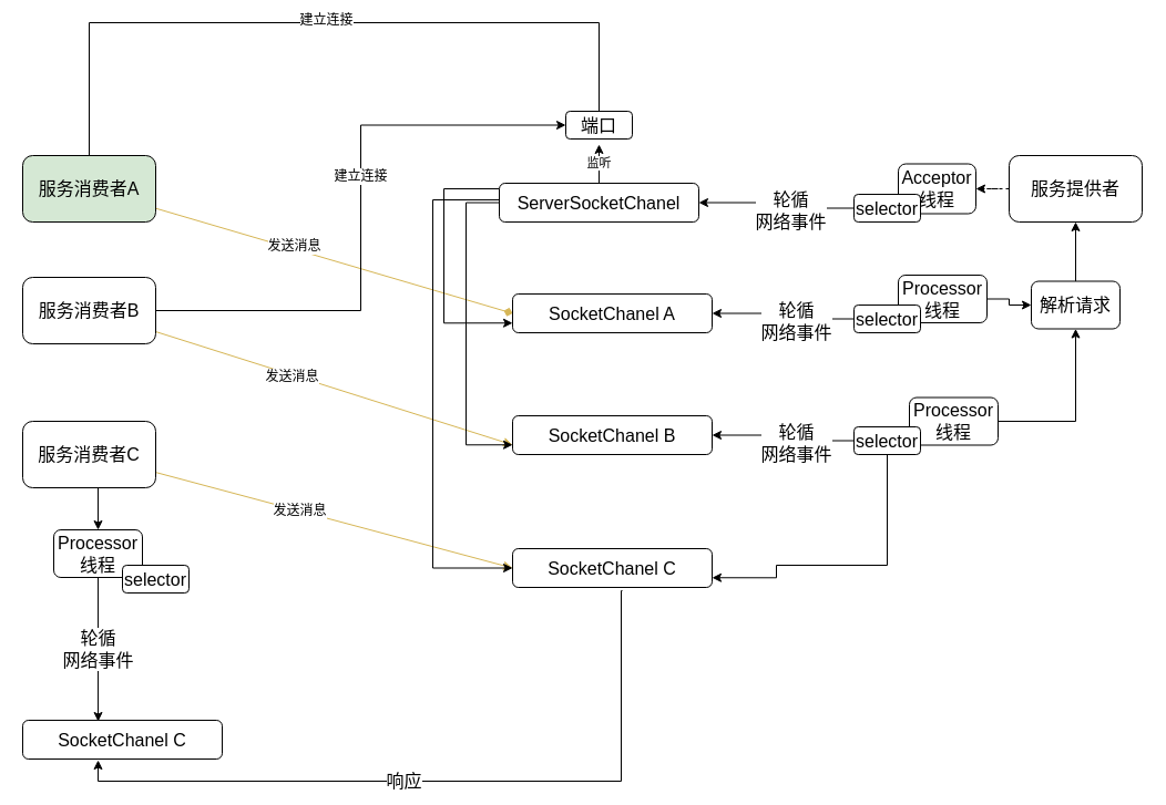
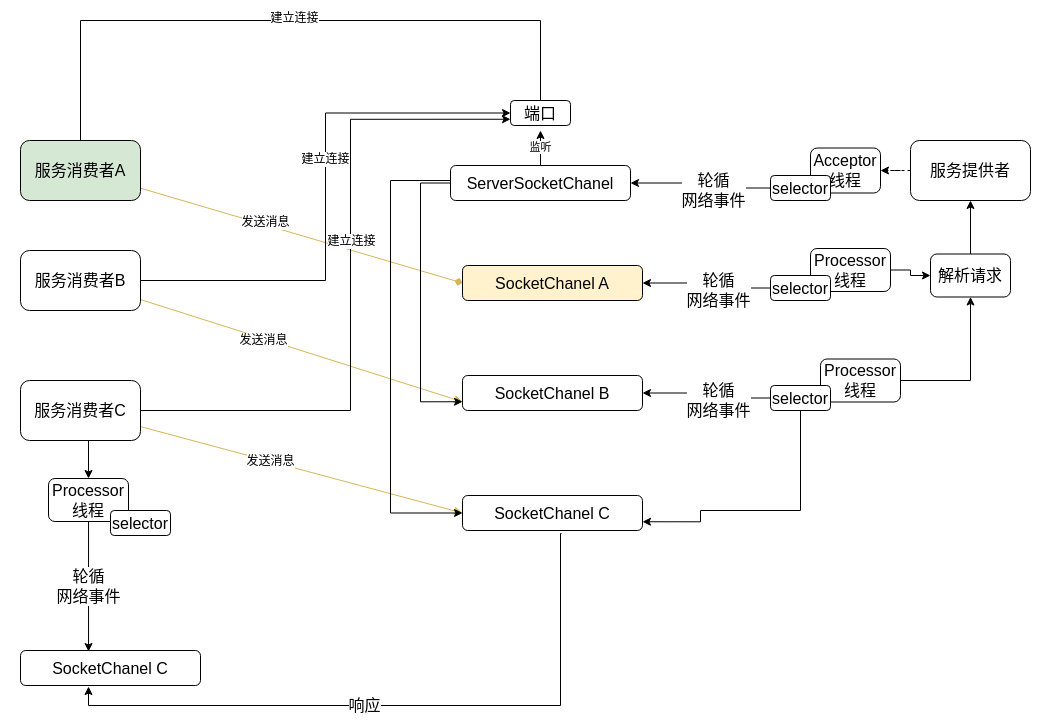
  <mxCell id="0" />
  <mxCell id="1" parent="0" />
  <mxCell id="2" value="&lt;font style=&quot;font-size: 16px&quot;&gt;Acceptor线程&lt;/font&gt;" style="rounded=1;whiteSpace=wrap;html=1;" parent="1" vertex="1"><mxGeometry x="810" y="147.5" width="70" height="45" as="geometry" /></mxCell>
  <mxCell id="3" style="edgeStyle=orthogonalEdgeStyle;rounded=0;orthogonalLoop=1;jettySize=auto;html=1;entryX=0.5;entryY=0;entryDx=0;entryDy=0;endArrow=none;" parent="1" source="7" target="29" edge="1"><mxGeometry relative="1" as="geometry"><Array as="points"><mxPoint x="80" y="20" /><mxPoint x="540" y="20" /></Array></mxGeometry></mxCell>
  <mxCell id="4" value="建立连接" style="text;html=1;resizable=0;points=[];align=center;verticalAlign=middle;labelBackgroundColor=#ffffff;" vertex="1" connectable="0" parent="3"><mxGeometry x="0.009" y="3" relative="1" as="geometry"><mxPoint as="offset" /></mxGeometry></mxCell>
  <mxCell id="5" style="rounded=0;orthogonalLoop=1;jettySize=auto;html=1;entryX=0;entryY=0.5;entryDx=0;entryDy=0;fillColor=#fff2cc;strokeColor=#d6b656;endArrow=diamond;" parent="1" source="7" target="35" edge="1"><mxGeometry relative="1" as="geometry" /></mxCell>
  <mxCell id="6" value="发送消息" style="text;html=1;resizable=0;points=[];align=center;verticalAlign=middle;labelBackgroundColor=#ffffff;" parent="5" vertex="1" connectable="0"><mxGeometry x="-0.231" y="3" relative="1" as="geometry"><mxPoint as="offset" /></mxGeometry></mxCell>
  <mxCell id="7" value="&lt;font style=&quot;font-size: 16px&quot;&gt;服务消费者A&lt;/font&gt;" style="rounded=1;whiteSpace=wrap;html=1;fillColor=#d5e8d4;" parent="1" vertex="1"><mxGeometry x="20" y="140" width="120" height="60" as="geometry" /></mxCell>
  <mxCell id="8" style="edgeStyle=orthogonalEdgeStyle;rounded=0;orthogonalLoop=1;jettySize=auto;html=1;entryX=1;entryY=0.5;entryDx=0;entryDy=0;dashed=1;" parent="1" source="9" target="2" edge="1"><mxGeometry relative="1" as="geometry" /></mxCell>
  <mxCell id="9" value="&lt;font style=&quot;font-size: 16px&quot;&gt;服务提供者&lt;/font&gt;" style="rounded=1;whiteSpace=wrap;html=1;" parent="1" vertex="1"><mxGeometry x="910" y="140" width="120" height="60" as="geometry" /></mxCell>
  <mxCell id="10" style="edgeStyle=orthogonalEdgeStyle;rounded=0;orthogonalLoop=1;jettySize=auto;html=1;" parent="1" source="12" target="28" edge="1"><mxGeometry relative="1" as="geometry" /></mxCell>
  <mxCell id="11" value="&lt;font style=&quot;font-size: 16px&quot;&gt;轮循&lt;br&gt;网络事件&lt;/font&gt;" style="text;html=1;resizable=0;points=[];align=center;verticalAlign=middle;labelBackgroundColor=#ffffff;" parent="10" vertex="1" connectable="0"><mxGeometry x="-0.2" y="2" relative="1" as="geometry"><mxPoint as="offset" /></mxGeometry></mxCell>
  <mxCell id="12" value="&lt;span style=&quot;font-size: 16px&quot;&gt;selector&lt;/span&gt;" style="rounded=1;whiteSpace=wrap;html=1;" parent="1" vertex="1"><mxGeometry x="770" y="175" width="60" height="25" as="geometry" /></mxCell>
  <mxCell id="13" style="edgeStyle=orthogonalEdgeStyle;rounded=0;orthogonalLoop=1;jettySize=auto;html=1;entryX=0;entryY=0.5;entryDx=0;entryDy=0;" parent="1" source="17" target="29" edge="1"><mxGeometry relative="1" as="geometry" /></mxCell>
  <mxCell id="14" value="建立连接" style="text;html=1;resizable=0;points=[];align=center;verticalAlign=middle;labelBackgroundColor=#ffffff;" vertex="1" connectable="0" parent="13"><mxGeometry x="0.143" y="1" relative="1" as="geometry"><mxPoint as="offset" /></mxGeometry></mxCell>
  <mxCell id="15" style="edgeStyle=none;rounded=0;orthogonalLoop=1;jettySize=auto;html=1;entryX=0;entryY=0.75;entryDx=0;entryDy=0;fillColor=#fff2cc;strokeColor=#d6b656;" parent="1" source="17" target="44" edge="1"><mxGeometry relative="1" as="geometry" /></mxCell>
  <mxCell id="16" value="发送消息" style="text;html=1;resizable=0;points=[];align=center;verticalAlign=middle;labelBackgroundColor=#ffffff;" parent="15" vertex="1" connectable="0"><mxGeometry x="-0.237" y="-1" relative="1" as="geometry"><mxPoint as="offset" /></mxGeometry></mxCell>
  <mxCell id="17" value="&lt;font style=&quot;font-size: 16px&quot;&gt;服务消费者B&lt;/font&gt;" style="rounded=1;whiteSpace=wrap;html=1;" parent="1" vertex="1"><mxGeometry x="20" y="250" width="120" height="60" as="geometry" /></mxCell>
+ <mxCell id="18" style="edgeStyle=orthogonalEdgeStyle;rounded=0;orthogonalLoop=1;jettySize=auto;html=1;entryX=0;entryY=0.75;entryDx=0;entryDy=0;" parent="1" source="23" target="29" edge="1"><mxGeometry relative="1" as="geometry"><Array as="points"><mxPoint x="350" y="410" /><mxPoint x="350" y="119" /></Array></mxGeometry></mxCell>
+ <mxCell id="19" value="建立连接" style="text;html=1;resizable=0;points=[];align=center;verticalAlign=middle;labelBackgroundColor=#ffffff;" vertex="1" connectable="0" parent="18"><mxGeometry x="0.15" relative="1" as="geometry"><mxPoint as="offset" /></mxGeometry></mxCell>
  <mxCell id="20" style="edgeStyle=orthogonalEdgeStyle;rounded=0;orthogonalLoop=1;jettySize=auto;html=1;exitX=0.5;exitY=1;exitDx=0;exitDy=0;entryX=0.5;entryY=0;entryDx=0;entryDy=0;" parent="1" source="23" target="47" edge="1"><mxGeometry relative="1" as="geometry" /></mxCell>
  <mxCell id="21" style="edgeStyle=none;rounded=0;orthogonalLoop=1;jettySize=auto;html=1;entryX=0;entryY=0.5;entryDx=0;entryDy=0;fillColor=#fff2cc;strokeColor=#d6b656;" parent="1" source="23" target="45" edge="1"><mxGeometry relative="1" as="geometry" /></mxCell>
  <mxCell id="22" value="发送消息" style="text;html=1;resizable=0;points=[];align=center;verticalAlign=middle;labelBackgroundColor=#ffffff;" parent="21" vertex="1" connectable="0"><mxGeometry x="-0.194" relative="1" as="geometry"><mxPoint as="offset" /></mxGeometry></mxCell>
  <mxCell id="23" value="&lt;font style=&quot;font-size: 16px&quot;&gt;服务消费者C&lt;/font&gt;" style="rounded=1;whiteSpace=wrap;html=1;" parent="1" vertex="1"><mxGeometry x="20" y="380" width="120" height="60" as="geometry" /></mxCell>
  <mxCell id="24" value="监听" style="edgeStyle=orthogonalEdgeStyle;rounded=0;orthogonalLoop=1;jettySize=auto;html=1;" parent="1" source="28" edge="1"><mxGeometry relative="1" as="geometry"><mxPoint x="540" y="130" as="targetPoint" /></mxGeometry></mxCell>
  <mxCell id="25" style="edgeStyle=orthogonalEdgeStyle;rounded=0;orthogonalLoop=1;jettySize=auto;html=1;entryX=0;entryY=0.75;entryDx=0;entryDy=0;" edge="1" parent="1" source="28" target="44"><mxGeometry relative="1" as="geometry"><Array as="points"><mxPoint x="420" y="183" /><mxPoint x="420" y="401" /></Array></mxGeometry></mxCell>
- <mxCell id="26" style="edgeStyle=orthogonalEdgeStyle;rounded=0;orthogonalLoop=1;jettySize=auto;html=1;entryX=0;entryY=0.75;entryDx=0;entryDy=0;" edge="1" parent="1" source="28" target="35"><mxGeometry relative="1" as="geometry"><Array as="points"><mxPoint x="400" y="170" /><mxPoint x="400" y="291" /></Array></mxGeometry></mxCell>
  <mxCell id="27" style="edgeStyle=orthogonalEdgeStyle;rounded=0;orthogonalLoop=1;jettySize=auto;html=1;entryX=0;entryY=0.5;entryDx=0;entryDy=0;" edge="1" parent="1" source="28" target="45"><mxGeometry relative="1" as="geometry"><Array as="points"><mxPoint x="390" y="180" /><mxPoint x="390" y="513" /></Array></mxGeometry></mxCell>
  <mxCell id="28" value="&lt;font style=&quot;font-size: 16px&quot;&gt;ServerSocketChanel&lt;/font&gt;" style="rounded=1;whiteSpace=wrap;html=1;" parent="1" vertex="1"><mxGeometry x="450" y="165" width="180" height="35" as="geometry" /></mxCell>
  <mxCell id="29" value="&lt;span style=&quot;font-size: 16px&quot;&gt;端口&lt;/span&gt;" style="rounded=1;whiteSpace=wrap;html=1;" parent="1" vertex="1"><mxGeometry x="510" y="100" width="60" height="25" as="geometry" /></mxCell>
  <mxCell id="30" style="edgeStyle=orthogonalEdgeStyle;rounded=0;orthogonalLoop=1;jettySize=auto;html=1;entryX=0;entryY=0.5;entryDx=0;entryDy=0;" edge="1" parent="1" source="31" target="51"><mxGeometry relative="1" as="geometry" /></mxCell>
  <mxCell id="31" value="&lt;font style=&quot;font-size: 16px&quot;&gt;Processor线程&lt;/font&gt;" style="rounded=1;whiteSpace=wrap;html=1;" parent="1" vertex="1"><mxGeometry x="810" y="248" width="80" height="43" as="geometry" /></mxCell>
  <mxCell id="32" style="edgeStyle=orthogonalEdgeStyle;rounded=0;orthogonalLoop=1;jettySize=auto;html=1;" parent="1" source="34" target="35" edge="1"><mxGeometry relative="1" as="geometry" /></mxCell>
  <mxCell id="33" value="&lt;font style=&quot;font-size: 16px&quot;&gt;轮循&lt;br&gt;网络事件&lt;/font&gt;" style="text;html=1;resizable=0;points=[];align=center;verticalAlign=middle;labelBackgroundColor=#ffffff;" parent="32" vertex="1" connectable="0"><mxGeometry x="-0.2" y="2" relative="1" as="geometry"><mxPoint as="offset" /></mxGeometry></mxCell>
  <mxCell id="34" value="&lt;span style=&quot;font-size: 16px&quot;&gt;selector&lt;/span&gt;" style="rounded=1;whiteSpace=wrap;html=1;" parent="1" vertex="1"><mxGeometry x="770" y="275" width="60" height="25" as="geometry" /></mxCell>
- <mxCell id="35" value="&lt;font style=&quot;font-size: 16px&quot;&gt;SocketChanel A&lt;/font&gt;" style="rounded=1;whiteSpace=wrap;html=1;" parent="1" vertex="1"><mxGeometry x="462" y="265" width="180" height="35" as="geometry" /></mxCell>
+ <mxCell id="35" value="&lt;font style=&quot;font-size: 16px&quot;&gt;SocketChanel A&lt;/font&gt;" style="rounded=1;whiteSpace=wrap;html=1;fillColor=#fff2cc;" parent="1" vertex="1"><mxGeometry x="462" y="265" width="180" height="35" as="geometry" /></mxCell>
  <mxCell id="36" style="edgeStyle=orthogonalEdgeStyle;rounded=0;orthogonalLoop=1;jettySize=auto;html=1;entryX=0.5;entryY=1;entryDx=0;entryDy=0;" edge="1" parent="1" source="37" target="51"><mxGeometry relative="1" as="geometry" /></mxCell>
  <mxCell id="37" value="&lt;font style=&quot;font-size: 16px&quot;&gt;Processor线程&lt;/font&gt;" style="rounded=1;whiteSpace=wrap;html=1;" parent="1" vertex="1"><mxGeometry x="820" y="358.5" width="80" height="43" as="geometry" /></mxCell>
  <mxCell id="38" style="edgeStyle=orthogonalEdgeStyle;rounded=0;orthogonalLoop=1;jettySize=auto;html=1;entryX=0.378;entryY=1.029;entryDx=0;entryDy=0;entryPerimeter=0;exitX=0.55;exitY=1.086;exitDx=0;exitDy=0;exitPerimeter=0;" parent="1" source="45" target="49" edge="1"><mxGeometry relative="1" as="geometry"><Array as="points"><mxPoint x="560" y="533" /><mxPoint x="560" y="705" /><mxPoint x="88" y="705" /></Array><mxPoint x="560" y="540" as="sourcePoint" /></mxGeometry></mxCell>
  <mxCell id="39" value="&lt;span style=&quot;font-size: 16px&quot;&gt;响应&lt;/span&gt;" style="text;html=1;resizable=0;points=[];align=center;verticalAlign=middle;labelBackgroundColor=#ffffff;" parent="38" vertex="1" connectable="0"><mxGeometry x="0.114" y="-1" relative="1" as="geometry"><mxPoint as="offset" /></mxGeometry></mxCell>
  <mxCell id="40" style="edgeStyle=orthogonalEdgeStyle;rounded=0;orthogonalLoop=1;jettySize=auto;html=1;" parent="1" source="43" target="44" edge="1"><mxGeometry relative="1" as="geometry" /></mxCell>
  <mxCell id="41" value="&lt;font style=&quot;font-size: 16px&quot;&gt;轮循&lt;br&gt;网络事件&lt;/font&gt;" style="text;html=1;resizable=0;points=[];align=center;verticalAlign=middle;labelBackgroundColor=#ffffff;" parent="40" vertex="1" connectable="0"><mxGeometry x="-0.2" y="2" relative="1" as="geometry"><mxPoint as="offset" /></mxGeometry></mxCell>
  <mxCell id="42" style="edgeStyle=orthogonalEdgeStyle;rounded=0;orthogonalLoop=1;jettySize=auto;html=1;entryX=1;entryY=0.75;entryDx=0;entryDy=0;" parent="1" source="43" target="45" edge="1"><mxGeometry relative="1" as="geometry"><Array as="points"><mxPoint x="800" y="510" /><mxPoint x="700" y="510" /><mxPoint x="700" y="521" /></Array></mxGeometry></mxCell>
  <mxCell id="43" value="&lt;span style=&quot;font-size: 16px&quot;&gt;selector&lt;/span&gt;" style="rounded=1;whiteSpace=wrap;html=1;" parent="1" vertex="1"><mxGeometry x="770" y="385" width="60" height="25" as="geometry" /></mxCell>
  <mxCell id="44" value="&lt;font style=&quot;font-size: 16px&quot;&gt;SocketChanel B&lt;/font&gt;" style="rounded=1;whiteSpace=wrap;html=1;" parent="1" vertex="1"><mxGeometry x="462" y="375" width="180" height="35" as="geometry" /></mxCell>
  <mxCell id="45" value="&lt;font style=&quot;font-size: 16px&quot;&gt;SocketChanel C&lt;/font&gt;" style="rounded=1;whiteSpace=wrap;html=1;" parent="1" vertex="1"><mxGeometry x="462" y="495" width="180" height="35" as="geometry" /></mxCell>
  <mxCell id="46" value="&lt;span style=&quot;font-size: 16px&quot;&gt;轮循&lt;/span&gt;&lt;br style=&quot;font-size: 16px&quot;&gt;&lt;span style=&quot;font-size: 16px&quot;&gt;网络事件&lt;/span&gt;" style="edgeStyle=orthogonalEdgeStyle;rounded=0;orthogonalLoop=1;jettySize=auto;html=1;entryX=0.378;entryY=0.029;entryDx=0;entryDy=0;entryPerimeter=0;" parent="1" source="47" target="49" edge="1"><mxGeometry relative="1" as="geometry" /></mxCell>
  <mxCell id="47" value="&lt;font style=&quot;font-size: 16px&quot;&gt;Processor线程&lt;/font&gt;" style="rounded=1;whiteSpace=wrap;html=1;" parent="1" vertex="1"><mxGeometry x="48" y="478" width="80" height="43" as="geometry" /></mxCell>
  <mxCell id="48" value="&lt;span style=&quot;font-size: 16px&quot;&gt;selector&lt;/span&gt;" style="rounded=1;whiteSpace=wrap;html=1;" parent="1" vertex="1"><mxGeometry x="110" y="510" width="60" height="25" as="geometry" /></mxCell>
  <mxCell id="49" value="&lt;font style=&quot;font-size: 16px&quot;&gt;SocketChanel C&lt;/font&gt;" style="rounded=1;whiteSpace=wrap;html=1;" parent="1" vertex="1"><mxGeometry x="20" y="650" width="180" height="35" as="geometry" /></mxCell>
  <mxCell id="50" style="edgeStyle=orthogonalEdgeStyle;rounded=0;orthogonalLoop=1;jettySize=auto;html=1;entryX=0.5;entryY=1;entryDx=0;entryDy=0;" edge="1" parent="1" source="51" target="9"><mxGeometry relative="1" as="geometry" /></mxCell>
  <mxCell id="51" value="&lt;font style=&quot;font-size: 16px&quot;&gt;解析请求&lt;/font&gt;" style="rounded=1;whiteSpace=wrap;html=1;" vertex="1" parent="1"><mxGeometry x="930" y="253.5" width="80" height="43" as="geometry" /></mxCell>
